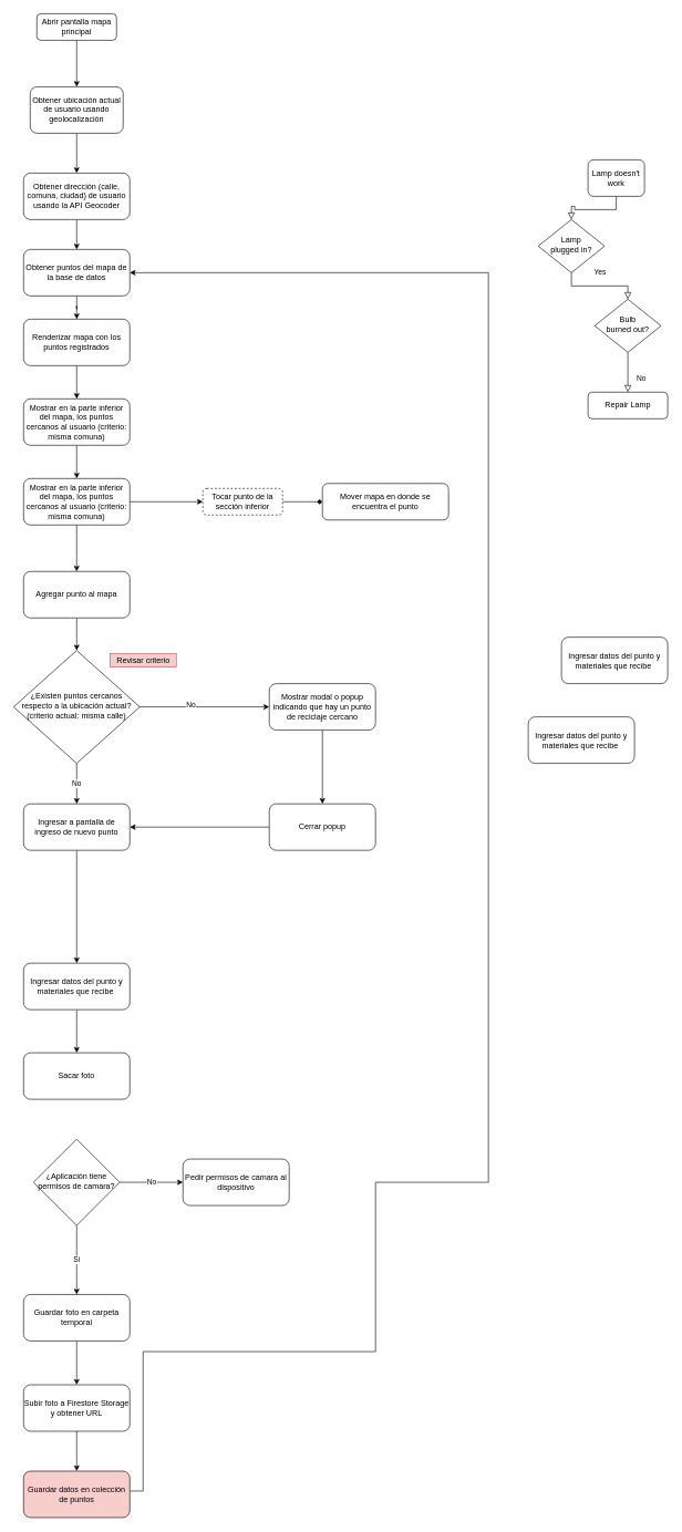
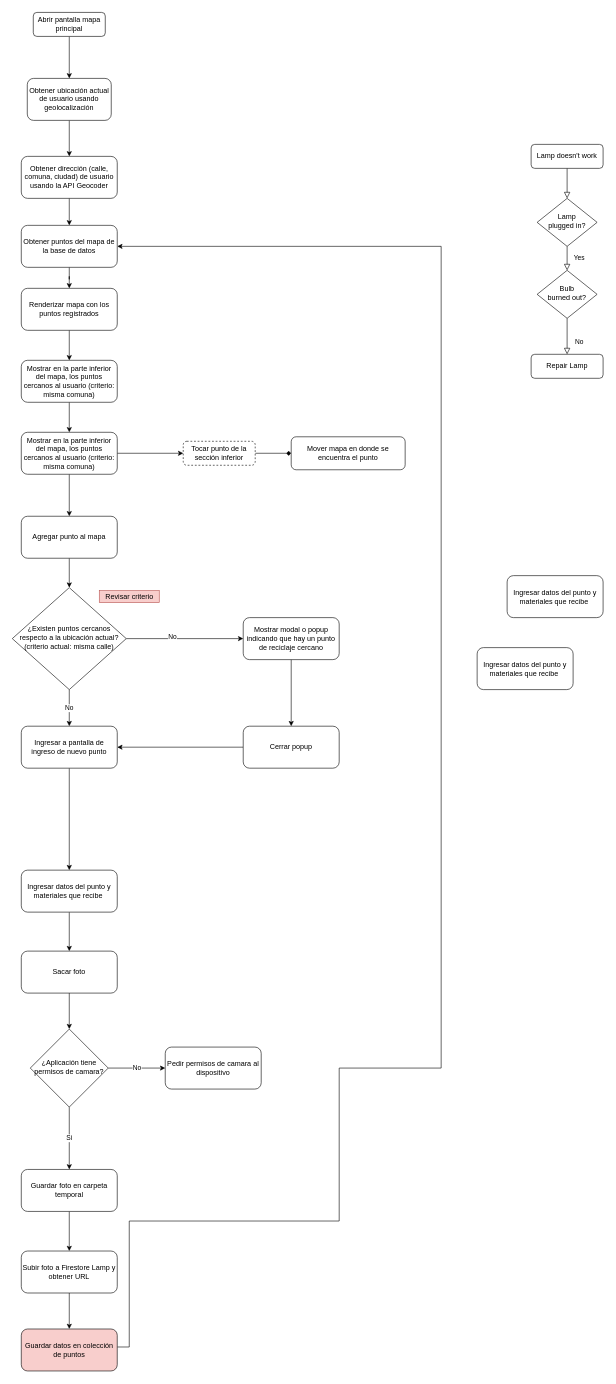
  <mxCell id="0" />
  <mxCell id="1" parent="0" />
  <mxCell id="2" value="" style="rounded=0;html=1;jettySize=auto;orthogonalLoop=1;fontSize=11;endArrow=block;endFill=0;endSize=8;strokeWidth=1;shadow=0;labelBackgroundColor=none;edgeStyle=orthogonalEdgeStyle;" parent="1" source="3" target="5" edge="1"><mxGeometry relative="1" as="geometry" /></mxCell>
- <mxCell id="3" value="Lamp doesn't work" style="rounded=1;whiteSpace=wrap;html=1;fontSize=12;glass=0;strokeWidth=1;shadow=0;" parent="1" vertex="1"><mxGeometry x="885" y="240" width="85" height="55" as="geometry" /></mxCell>
+ <mxCell id="3" value="Lamp doesn't work" style="rounded=1;whiteSpace=wrap;html=1;fontSize=12;glass=0;strokeWidth=1;shadow=0;" parent="1" vertex="1"><mxGeometry x="885" y="240" width="120" height="40" as="geometry" /></mxCell>
  <mxCell id="4" value="Yes" style="rounded=0;html=1;jettySize=auto;orthogonalLoop=1;fontSize=11;endArrow=block;endFill=0;endSize=8;strokeWidth=1;shadow=0;labelBackgroundColor=none;edgeStyle=orthogonalEdgeStyle;" parent="1" source="5" target="7" edge="1"><mxGeometry y="20" relative="1" as="geometry"><mxPoint as="offset" /></mxGeometry></mxCell>
- <mxCell id="5" value="Lamp&lt;br&gt;plugged in?" style="rhombus;whiteSpace=wrap;html=1;shadow=0;fontFamily=Helvetica;fontSize=12;align=center;strokeWidth=1;spacing=6;spacingTop=-4;" parent="1" vertex="1"><mxGeometry x="810" y="330" width="100" height="80" as="geometry" /></mxCell>
+ <mxCell id="5" value="Lamp&lt;br&gt;plugged in?" style="rhombus;whiteSpace=wrap;html=1;shadow=0;fontFamily=Helvetica;fontSize=12;align=center;strokeWidth=1;spacing=6;spacingTop=-4;" parent="1" vertex="1"><mxGeometry x="895" y="330" width="100" height="80" as="geometry" /></mxCell>
  <mxCell id="6" value="No" style="rounded=0;html=1;jettySize=auto;orthogonalLoop=1;fontSize=11;endArrow=block;endFill=0;endSize=8;strokeWidth=1;shadow=0;labelBackgroundColor=none;edgeStyle=orthogonalEdgeStyle;" parent="1" source="7" target="8" edge="1"><mxGeometry x="0.333" y="20" relative="1" as="geometry"><mxPoint as="offset" /></mxGeometry></mxCell>
  <mxCell id="7" value="Bulb&lt;br&gt;burned out?" style="rhombus;whiteSpace=wrap;html=1;shadow=0;fontFamily=Helvetica;fontSize=12;align=center;strokeWidth=1;spacing=6;spacingTop=-4;" parent="1" vertex="1"><mxGeometry x="895" y="450" width="100" height="80" as="geometry" /></mxCell>
  <mxCell id="8" value="Repair Lamp" style="rounded=1;whiteSpace=wrap;html=1;fontSize=12;glass=0;strokeWidth=1;shadow=0;" parent="1" vertex="1"><mxGeometry x="885" y="590" width="120" height="40" as="geometry" /></mxCell>
  <mxCell id="9" style="edgeStyle=orthogonalEdgeStyle;rounded=0;orthogonalLoop=1;jettySize=auto;html=1;" edge="1" parent="1" source="10" target="12"><mxGeometry relative="1" as="geometry" /></mxCell>
  <mxCell id="10" value="Abrir pantalla mapa principal" style="rounded=1;whiteSpace=wrap;html=1;fontSize=12;glass=0;strokeWidth=1;shadow=0;" vertex="1" parent="1"><mxGeometry x="55" y="20" width="120" height="40" as="geometry" /></mxCell>
  <mxCell id="11" style="edgeStyle=orthogonalEdgeStyle;rounded=0;orthogonalLoop=1;jettySize=auto;html=1;" edge="1" parent="1" source="12" target="14"><mxGeometry relative="1" as="geometry" /></mxCell>
  <mxCell id="12" value="Obtener ubicación actual de usuario usando geolocalización" style="rounded=1;whiteSpace=wrap;html=1;fontSize=12;glass=0;strokeWidth=1;shadow=0;" vertex="1" parent="1"><mxGeometry x="45" y="130" width="140" height="70" as="geometry" /></mxCell>
  <mxCell id="13" style="edgeStyle=orthogonalEdgeStyle;rounded=0;orthogonalLoop=1;jettySize=auto;html=1;" edge="1" parent="1" source="14" target="16"><mxGeometry relative="1" as="geometry" /></mxCell>
  <mxCell id="14" value="Obtener dirección (calle, comuna, ciudad) de usuario usando la API Geocoder" style="rounded=1;whiteSpace=wrap;html=1;fontSize=12;glass=0;strokeWidth=1;shadow=0;" vertex="1" parent="1"><mxGeometry x="35" y="260" width="160" height="70" as="geometry" /></mxCell>
  <mxCell id="15" style="edgeStyle=orthogonalEdgeStyle;rounded=0;orthogonalLoop=1;jettySize=auto;html=1;entryX=0.5;entryY=0;entryDx=0;entryDy=0;" edge="1" parent="1" source="16" target="23"><mxGeometry relative="1" as="geometry"><mxPoint x="115" y="520" as="targetPoint" /></mxGeometry></mxCell>
  <mxCell id="16" value="Obtener puntos del mapa de la base de datos" style="rounded=1;whiteSpace=wrap;html=1;fontSize=12;glass=0;strokeWidth=1;shadow=0;" vertex="1" parent="1"><mxGeometry x="35" y="375" width="160" height="70" as="geometry" /></mxCell>
  <mxCell id="17" style="edgeStyle=orthogonalEdgeStyle;rounded=0;orthogonalLoop=1;jettySize=auto;html=1;" edge="1" parent="1" source="18" target="21"><mxGeometry relative="1" as="geometry" /></mxCell>
  <mxCell id="18" value="Mostrar en la parte inferior del mapa, los puntos cercanos al usuario (criterio: misma comuna)" style="rounded=1;whiteSpace=wrap;html=1;fontSize=12;glass=0;strokeWidth=1;shadow=0;" vertex="1" parent="1"><mxGeometry x="35" y="600" width="160" height="70" as="geometry" /></mxCell>
  <mxCell id="19" style="edgeStyle=orthogonalEdgeStyle;rounded=0;orthogonalLoop=1;jettySize=auto;html=1;" edge="1" parent="1" source="21" target="28"><mxGeometry relative="1" as="geometry"><mxPoint x="115" y="840" as="targetPoint" /></mxGeometry></mxCell>
  <mxCell id="20" style="edgeStyle=orthogonalEdgeStyle;rounded=0;orthogonalLoop=1;jettySize=auto;html=1;entryX=0;entryY=0.5;entryDx=0;entryDy=0;" edge="1" parent="1" source="21" target="25"><mxGeometry relative="1" as="geometry"><mxPoint x="325" y="755" as="targetPoint" /></mxGeometry></mxCell>
  <mxCell id="21" value="Mostrar en la parte inferior del mapa, los puntos cercanos al usuario (criterio: misma comuna)" style="rounded=1;whiteSpace=wrap;html=1;fontSize=12;glass=0;strokeWidth=1;shadow=0;" vertex="1" parent="1"><mxGeometry x="35" y="720" width="160" height="70" as="geometry" /></mxCell>
  <mxCell id="22" style="edgeStyle=orthogonalEdgeStyle;rounded=0;orthogonalLoop=1;jettySize=auto;html=1;" edge="1" parent="1" source="23" target="18"><mxGeometry relative="1" as="geometry" /></mxCell>
  <mxCell id="23" value="Renderizar mapa con los puntos registrados" style="rounded=1;whiteSpace=wrap;html=1;fontSize=12;glass=0;strokeWidth=1;shadow=0;" vertex="1" parent="1"><mxGeometry x="35" y="480" width="160" height="70" as="geometry" /></mxCell>
  <mxCell id="24" style="edgeStyle=orthogonalEdgeStyle;rounded=0;orthogonalLoop=1;jettySize=auto;html=1;endArrow=diamond;" edge="1" parent="1" source="25" target="26"><mxGeometry relative="1" as="geometry" /></mxCell>
  <mxCell id="25" value="Tocar punto de la sección inferior" style="rounded=1;whiteSpace=wrap;html=1;fontSize=12;glass=0;strokeWidth=1;shadow=0;dashed=1;" vertex="1" parent="1"><mxGeometry x="305" y="735" width="120" height="40" as="geometry" /></mxCell>
  <mxCell id="26" value="Mover mapa en donde se encuentra el punto" style="rounded=1;whiteSpace=wrap;html=1;fontSize=12;glass=0;strokeWidth=1;shadow=0;" vertex="1" parent="1"><mxGeometry x="485" y="727.5" width="190" height="55" as="geometry" /></mxCell>
  <mxCell id="27" style="edgeStyle=orthogonalEdgeStyle;rounded=0;orthogonalLoop=1;jettySize=auto;html=1;" edge="1" parent="1" source="28" target="48"><mxGeometry relative="1" as="geometry"><mxPoint x="115" y="1020" as="targetPoint" /></mxGeometry></mxCell>
  <mxCell id="28" value="Agregar punto al mapa" style="rounded=1;whiteSpace=wrap;html=1;fontSize=12;glass=0;strokeWidth=1;shadow=0;" vertex="1" parent="1"><mxGeometry x="35" y="860" width="160" height="70" as="geometry" /></mxCell>
  <mxCell id="29" style="edgeStyle=orthogonalEdgeStyle;rounded=0;orthogonalLoop=1;jettySize=auto;html=1;exitX=0.5;exitY=1;exitDx=0;exitDy=0;" edge="1" parent="1" source="30" target="32"><mxGeometry relative="1" as="geometry"><mxPoint x="95" y="1530" as="sourcePoint" /></mxGeometry></mxCell>
  <mxCell id="30" value="Ingresar datos del punto y materiales que recibe&amp;nbsp;" style="rounded=1;whiteSpace=wrap;html=1;fontSize=12;glass=0;strokeWidth=1;shadow=0;" vertex="1" parent="1"><mxGeometry x="35" y="1450" width="160" height="70" as="geometry" /></mxCell>
+ <mxCell id="31" style="edgeStyle=orthogonalEdgeStyle;rounded=0;orthogonalLoop=1;jettySize=auto;html=1;" edge="1" parent="1" source="32" target="35"><mxGeometry relative="1" as="geometry" /></mxCell>
  <mxCell id="32" value="Sacar foto" style="rounded=1;whiteSpace=wrap;html=1;fontSize=12;glass=0;strokeWidth=1;shadow=0;" vertex="1" parent="1"><mxGeometry x="35" y="1585" width="160" height="70" as="geometry" /></mxCell>
  <mxCell id="33" value="No" style="edgeStyle=orthogonalEdgeStyle;rounded=0;orthogonalLoop=1;jettySize=auto;html=1;entryX=0;entryY=0.5;entryDx=0;entryDy=0;" edge="1" parent="1" source="35" target="36"><mxGeometry relative="1" as="geometry"><mxPoint x="295" y="1570" as="targetPoint" /></mxGeometry></mxCell>
  <mxCell id="34" value="Si" style="edgeStyle=orthogonalEdgeStyle;rounded=0;orthogonalLoop=1;jettySize=auto;html=1;" edge="1" parent="1" source="35" target="38"><mxGeometry relative="1" as="geometry"><mxPoint x="115" y="1955" as="targetPoint" /></mxGeometry></mxCell>
  <mxCell id="35" value="¿Aplicación tiene permisos de camara?" style="rhombus;whiteSpace=wrap;html=1;shadow=0;fontFamily=Helvetica;fontSize=12;align=center;strokeWidth=1;spacing=6;spacingTop=-4;" vertex="1" parent="1"><mxGeometry x="50" y="1715" width="130" height="130" as="geometry" /></mxCell>
  <mxCell id="36" value="Pedir permisos de camara al dispositivo" style="rounded=1;whiteSpace=wrap;html=1;fontSize=12;glass=0;strokeWidth=1;shadow=0;" vertex="1" parent="1"><mxGeometry x="275" y="1745" width="160" height="70" as="geometry" /></mxCell>
  <mxCell id="37" style="edgeStyle=orthogonalEdgeStyle;rounded=0;orthogonalLoop=1;jettySize=auto;html=1;" edge="1" parent="1" source="38" target="40"><mxGeometry relative="1" as="geometry" /></mxCell>
  <mxCell id="38" value="Guardar foto en carpeta temporal" style="rounded=1;whiteSpace=wrap;html=1;fontSize=12;glass=0;strokeWidth=1;shadow=0;" vertex="1" parent="1"><mxGeometry x="35" y="1949" width="160" height="70" as="geometry" /></mxCell>
  <mxCell id="39" style="edgeStyle=orthogonalEdgeStyle;rounded=0;orthogonalLoop=1;jettySize=auto;html=1;" edge="1" parent="1" source="40" target="42"><mxGeometry relative="1" as="geometry" /></mxCell>
- <mxCell id="40" value="Subir foto a Firestore Storage y obtener URL" style="rounded=1;whiteSpace=wrap;html=1;fontSize=12;glass=0;strokeWidth=1;shadow=0;" vertex="1" parent="1"><mxGeometry x="35" y="2085" width="160" height="70" as="geometry" /></mxCell>
+ <mxCell id="40" value="Subir foto a Firestore Lamp y obtener URL" style="rounded=1;whiteSpace=wrap;html=1;fontSize=12;glass=0;strokeWidth=1;shadow=0;" vertex="1" parent="1"><mxGeometry x="35" y="2085" width="160" height="70" as="geometry" /></mxCell>
  <mxCell id="41" style="edgeStyle=orthogonalEdgeStyle;rounded=0;orthogonalLoop=1;jettySize=auto;html=1;entryX=1;entryY=0.5;entryDx=0;entryDy=0;" edge="1" parent="1" source="42" target="16"><mxGeometry relative="1" as="geometry"><Array as="points"><mxPoint x="215" y="2245" /><mxPoint x="215" y="2035" /><mxPoint x="565" y="2035" /><mxPoint x="565" y="1780" /><mxPoint x="735" y="1780" /><mxPoint x="735" y="410" /></Array></mxGeometry></mxCell>
  <mxCell id="42" value="Guardar datos en colección de puntos" style="rounded=1;whiteSpace=wrap;html=1;fontSize=12;glass=0;strokeWidth=1;shadow=0;fillColor=#f8cecc;" vertex="1" parent="1"><mxGeometry x="35" y="2215" width="160" height="70" as="geometry" /></mxCell>
  <mxCell id="43" value="Ingresar datos del punto y materiales que recibe&amp;nbsp;" style="rounded=1;whiteSpace=wrap;html=1;fontSize=12;glass=0;strokeWidth=1;shadow=0;" vertex="1" parent="1"><mxGeometry x="845" y="959" width="160" height="70" as="geometry" /></mxCell>
  <mxCell id="44" value="Ingresar datos del punto y materiales que recibe&amp;nbsp;" style="rounded=1;whiteSpace=wrap;html=1;fontSize=12;glass=0;strokeWidth=1;shadow=0;" vertex="1" parent="1"><mxGeometry x="795" y="1079" width="160" height="70" as="geometry" /></mxCell>
  <mxCell id="45" value="No" style="edgeStyle=orthogonalEdgeStyle;rounded=0;orthogonalLoop=1;jettySize=auto;html=1;" edge="1" parent="1" source="48" target="51"><mxGeometry relative="1" as="geometry"><mxPoint x="115" y="1190" as="targetPoint" /></mxGeometry></mxCell>
  <mxCell id="46" style="edgeStyle=orthogonalEdgeStyle;rounded=0;orthogonalLoop=1;jettySize=auto;html=1;" edge="1" parent="1" source="48" target="53"><mxGeometry relative="1" as="geometry" /></mxCell>
  <mxCell id="47" value="No" style="edgeLabel;html=1;align=center;verticalAlign=middle;resizable=0;points=[];" vertex="1" connectable="0" parent="46"><mxGeometry x="-0.221" y="4" relative="1" as="geometry"><mxPoint as="offset" /></mxGeometry></mxCell>
  <mxCell id="48" value="¿Existen puntos cercanos respecto a la ubicación actual? (criterio actual: misma calle)" style="rhombus;whiteSpace=wrap;html=1;shadow=0;fontFamily=Helvetica;fontSize=12;align=center;strokeWidth=1;spacing=6;spacingTop=-4;" vertex="1" parent="1"><mxGeometry x="20" y="979" width="190" height="170" as="geometry" /></mxCell>
  <mxCell id="49" value="Revisar criterio" style="text;html=1;align=center;verticalAlign=middle;resizable=0;points=[];autosize=1;strokeColor=#b85450;fillColor=#f8cecc;" vertex="1" parent="1"><mxGeometry x="165" y="984" width="100" height="20" as="geometry" /></mxCell>
  <mxCell id="50" style="edgeStyle=orthogonalEdgeStyle;rounded=0;orthogonalLoop=1;jettySize=auto;html=1;" edge="1" parent="1" source="51" target="30"><mxGeometry relative="1" as="geometry" /></mxCell>
  <mxCell id="51" value="Ingresar a pantalla de ingreso de nuevo punto" style="rounded=1;whiteSpace=wrap;html=1;fontSize=12;glass=0;strokeWidth=1;shadow=0;" vertex="1" parent="1"><mxGeometry x="35" y="1210" width="160" height="70" as="geometry" /></mxCell>
  <mxCell id="52" style="edgeStyle=orthogonalEdgeStyle;rounded=0;orthogonalLoop=1;jettySize=auto;html=1;" edge="1" parent="1" source="53" target="55"><mxGeometry relative="1" as="geometry" /></mxCell>
  <mxCell id="53" value="Mostrar modal o popup indicando que hay un punto de reciclaje cercano" style="rounded=1;whiteSpace=wrap;html=1;fontSize=12;glass=0;strokeWidth=1;shadow=0;" vertex="1" parent="1"><mxGeometry x="405" y="1029" width="160" height="70" as="geometry" /></mxCell>
  <mxCell id="54" style="edgeStyle=orthogonalEdgeStyle;rounded=0;orthogonalLoop=1;jettySize=auto;html=1;entryX=1;entryY=0.5;entryDx=0;entryDy=0;" edge="1" parent="1" source="55" target="51"><mxGeometry relative="1" as="geometry" /></mxCell>
  <mxCell id="55" value="Cerrar popup" style="rounded=1;whiteSpace=wrap;html=1;fontSize=12;glass=0;strokeWidth=1;shadow=0;" vertex="1" parent="1"><mxGeometry x="405" y="1210" width="160" height="70" as="geometry" /></mxCell>
